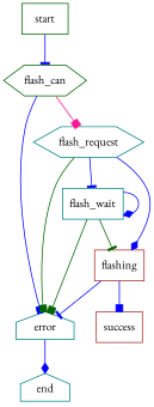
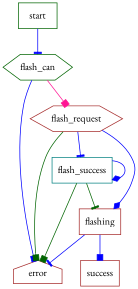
  digraph {
    fontname="EB Garamond"
    node [color=brown fontname="EB Garamond" shape=box]
    edge [arrowhead=box color=blue fontname="EB Garamond"]
    start [color=darkgreen]
    n2 [color=darkgreen label=flash_can shape=hexagon]
-   error [color=teal shape=house]
-   flash_request [color=teal shape=hexagon]
-   end [color=teal shape=house]
-   flash_wait [color=teal]
+   error [shape=house]
+   flash_request [shape=hexagon]
+   flash_wait [color=teal label=flash_success]
    flashing
    success
    start -> n2 [arrowhead=tee]
    n2 -> error
    n2 -> flash_request [color=deeppink]
-   error -> end [arrowhead=diamond]
    flash_request -> error [color=darkgreen]
    flash_request -> flash_wait [arrowhead=tee]
    flash_request -> flashing [arrowhead=diamond]
    flash_wait -> error [color=darkgreen]
    flash_wait -> flash_wait [arrowhead=diamond]
    flash_wait -> flashing [arrowhead=tee color=darkgreen]
    flashing -> error [arrowhead=tee]
    flashing -> success
  }
